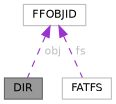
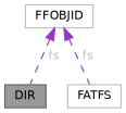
  digraph {
    node [color=grey75 fillcolor=white fontname=Helvetica fontsize=10 shape=box style=filled]
    edge [color=darkorchid3 dir=back fontcolor=grey fontname=Helvetica fontsize=10 labelfontname=Helvetica labelfontsize=10 style=dashed]
    n1 [color=gray40 fillcolor=grey60 fontcolor=black height=0.2 label=DIR width=0.4]
    n2 [height=0.2 label=FFOBJID width=0.4]
    n3 [height=0.2 label=FATFS width=0.4]
-   n2 -> n1 [label=" obj"]
+   n2 -> n1 [label=" fs"]
    n2 -> n3 [label=" fs"]
  }
